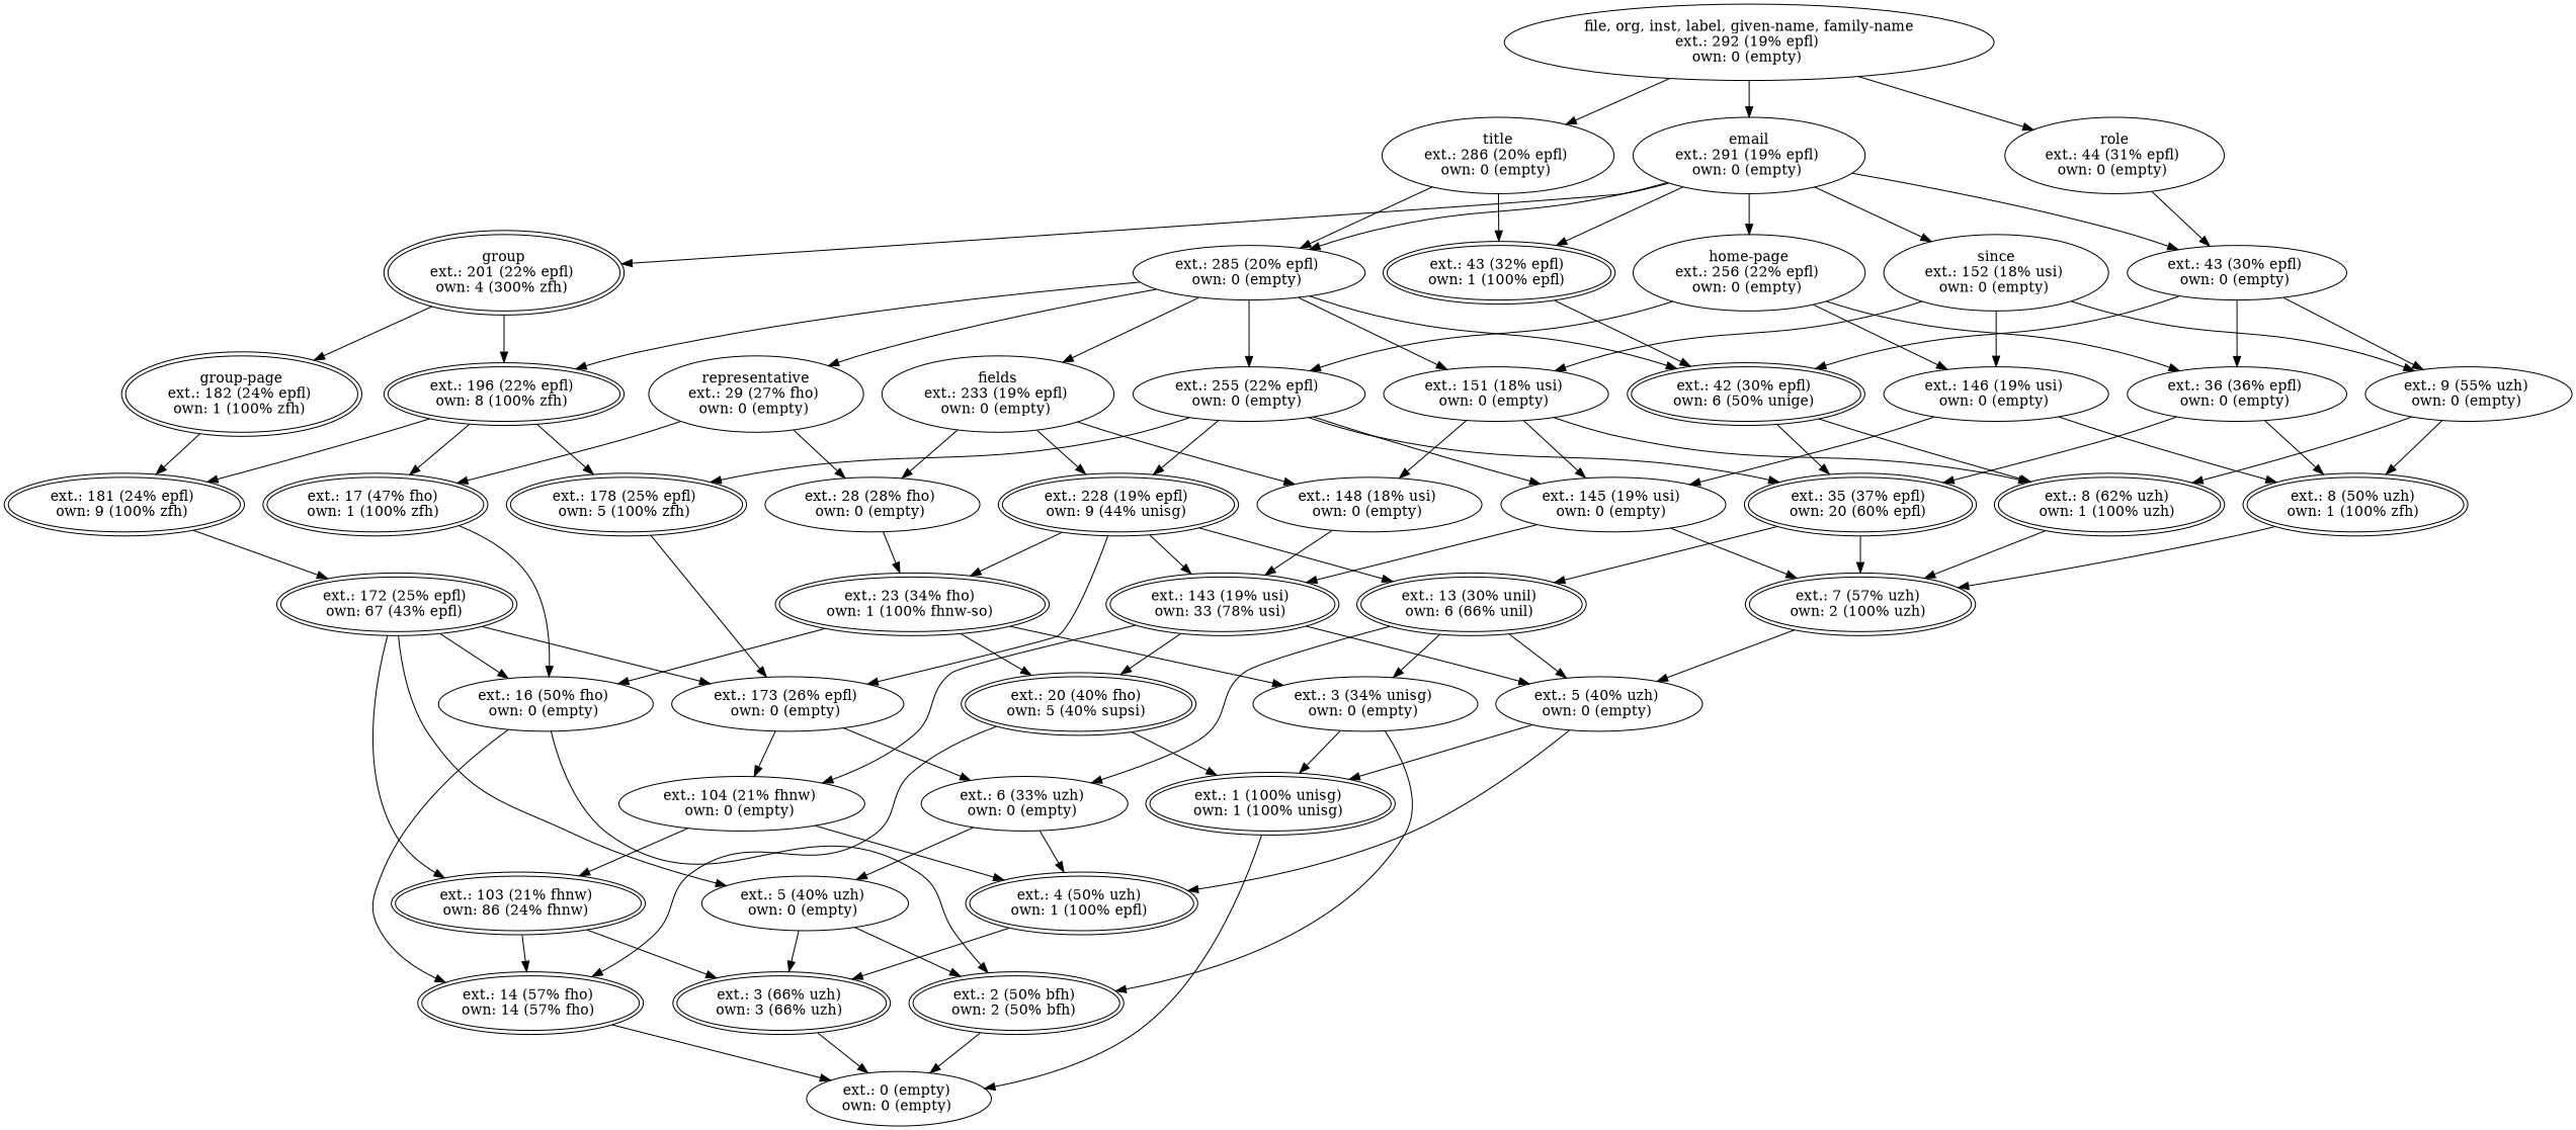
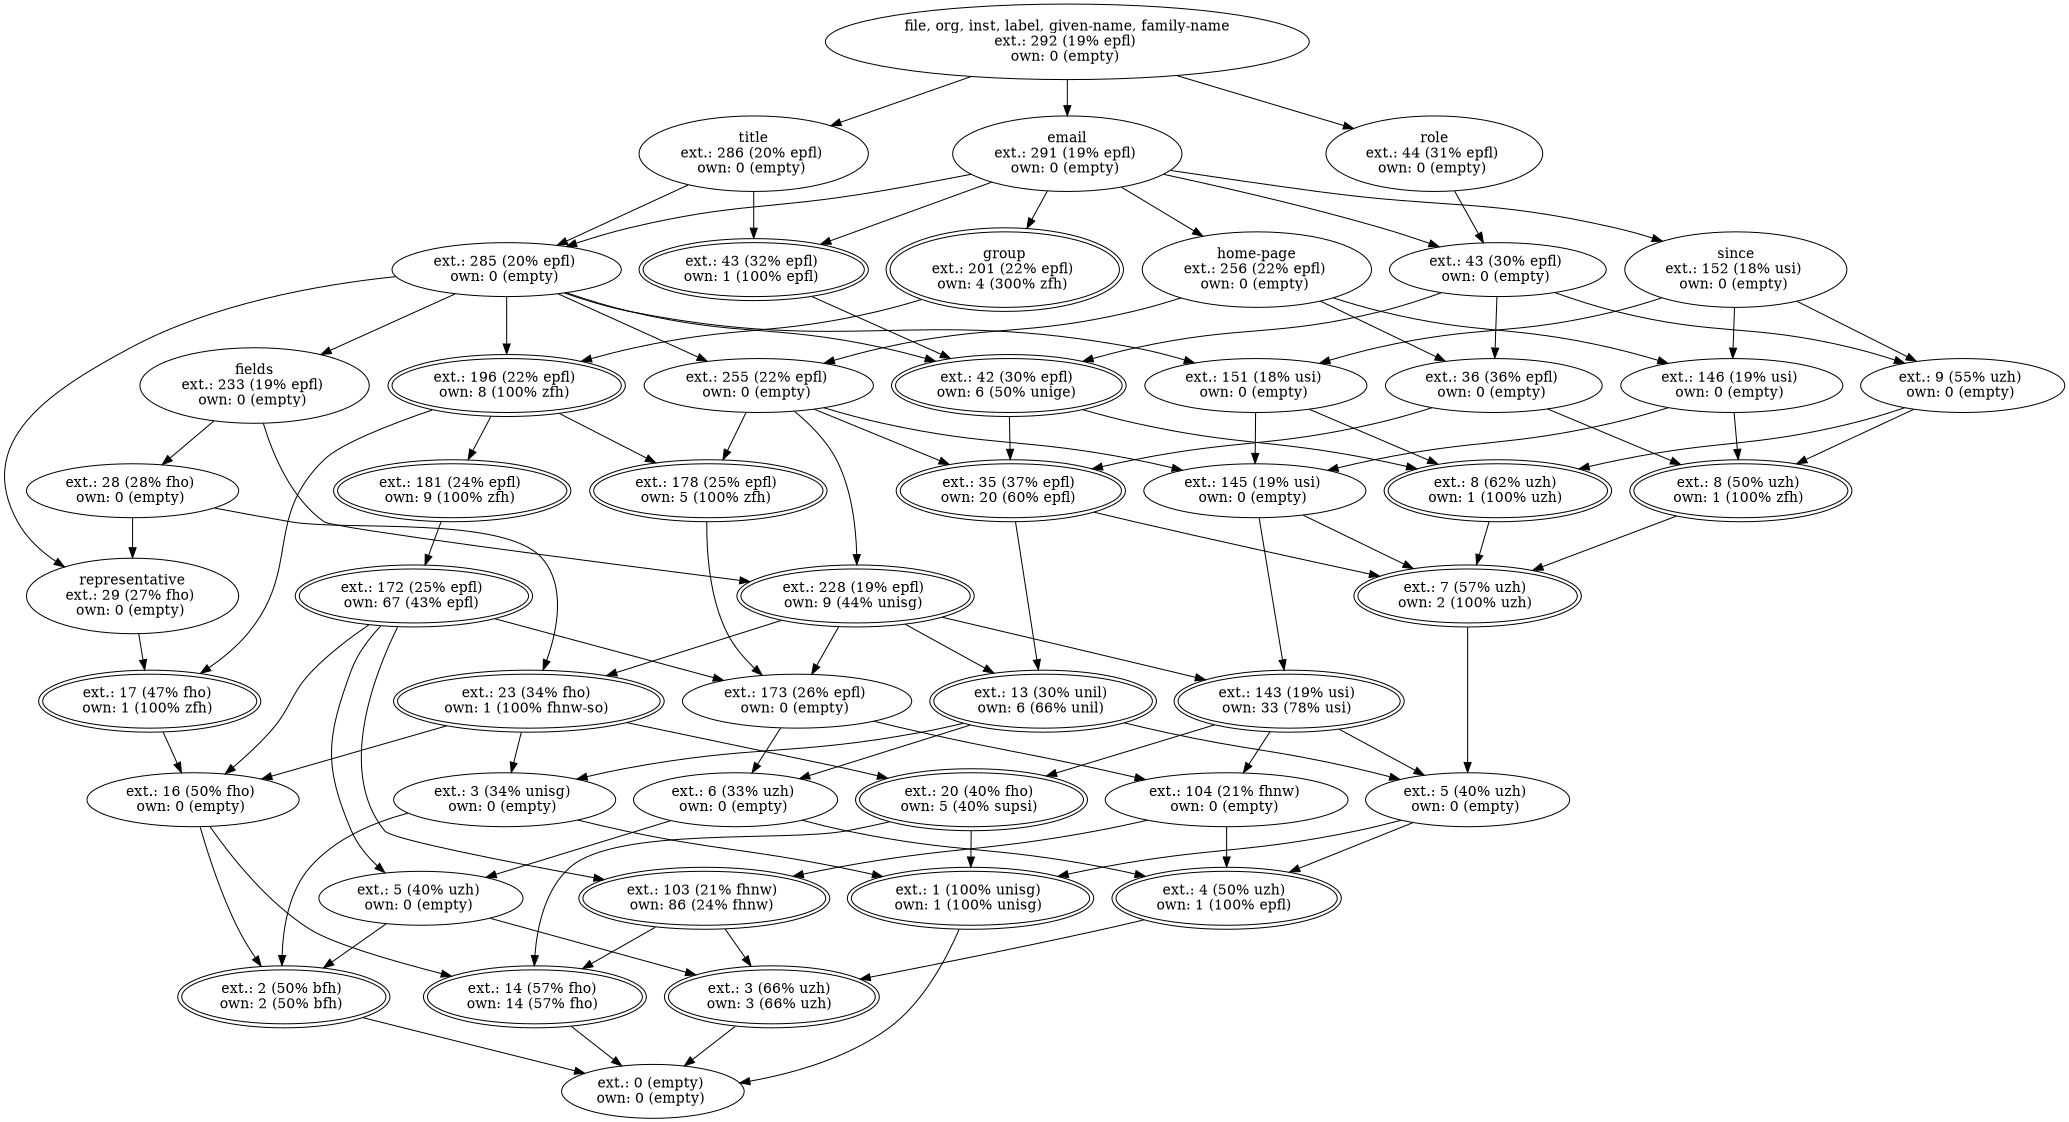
  digraph {
    n1 [label="file, org, inst, label, given-name, family-name\next.: 292 (19% epfl) \nown: 0 (empty) "]
    n2 [label="title\next.: 286 (20% epfl) \nown: 0 (empty) "]
    n3 [label="role\next.: 44 (31% epfl) \nown: 0 (empty) "]
    n4 [label="email\next.: 291 (19% epfl) \nown: 0 (empty) "]
    n5 [label="ext.: 43 (32% epfl) \nown: 1 (100% epfl) " peripheries=2]
    n6 [label="ext.: 285 (20% epfl) \nown: 0 (empty) "]
    n7 [label="ext.: 43 (30% epfl) \nown: 0 (empty) "]
    n8 [label="home-page\next.: 256 (22% epfl) \nown: 0 (empty) "]
    n9 [label="since\next.: 152 (18% usi) \nown: 0 (empty) "]
    n10 [label="group\next.: 201 (22% epfl) \nown: 4 (300% zfh) " peripheries=2]
    n11 [label="ext.: 103 (21% fhnw) \nown: 86 (24% fhnw) " peripheries=2]
    n12 [label="ext.: 14 (57% fho) \nown: 14 (57% fho) " peripheries=2]
    n13 [label="ext.: 3 (66% uzh) \nown: 3 (66% uzh) " peripheries=2]
    n14 [label="ext.: 0 (empty) \nown: 0 (empty) "]
    n15 [label="ext.: 172 (25% epfl) \nown: 67 (43% epfl) " peripheries=2]
    n16 [label="ext.: 16 (50% fho) \nown: 0 (empty) "]
    n17 [label="ext.: 5 (40% uzh) \nown: 0 (empty) "]
    n18 [label="ext.: 173 (26% epfl) \nown: 0 (empty) "]
    n19 [label="ext.: 2 (50% bfh) \nown: 2 (50% bfh) " peripheries=2]
    n20 [label="ext.: 104 (21% fhnw) \nown: 0 (empty) "]
    n21 [label="ext.: 4 (50% uzh) \nown: 1 (100% epfl) " peripheries=2]
    n22 [label="ext.: 6 (33% uzh) \nown: 0 (empty) "]
    n23 [label="ext.: 255 (22% epfl) \nown: 0 (empty) "]
    n24 [label="ext.: 35 (37% epfl) \nown: 20 (60% epfl) " peripheries=2]
    n25 [label="ext.: 228 (19% epfl) \nown: 9 (44% unisg) " peripheries=2]
    n26 [label="ext.: 145 (19% usi) \nown: 0 (empty) "]
    n27 [label="ext.: 178 (25% epfl) \nown: 5 (100% zfh) " peripheries=2]
    n28 [label="ext.: 13 (30% unil) \nown: 6 (66% unil) " peripheries=2]
    n29 [label="ext.: 7 (57% uzh) \nown: 2 (100% uzh) " peripheries=2]
    n30 [label="ext.: 143 (19% usi) \nown: 33 (78% usi) " peripheries=2]
    n31 [label="ext.: 23 (34% fho) \nown: 1 (100% fhnw-so) " peripheries=2]
    n32 [label="ext.: 5 (40% uzh) \nown: 0 (empty) "]
    n33 [label="ext.: 3 (34% unisg) \nown: 0 (empty) "]
    n34 [label="ext.: 42 (30% epfl) \nown: 6 (50% unige) " peripheries=2]
    n35 [label="fields\next.: 233 (19% epfl) \nown: 0 (empty) "]
    n36 [label="ext.: 151 (18% usi) \nown: 0 (empty) "]
    n37 [label="ext.: 196 (22% epfl) \nown: 8 (100% zfh) " peripheries=2]
    n38 [label="representative\next.: 29 (27% fho) \nown: 0 (empty) "]
    n39 [label="ext.: 8 (62% uzh) \nown: 1 (100% uzh) " peripheries=2]
    n40 [label="ext.: 20 (40% fho) \nown: 5 (40% supsi) " peripheries=2]
    n41 [label="ext.: 1 (100% unisg) \nown: 1 (100% unisg) " peripheries=2]
-   n42 [label="ext.: 148 (18% usi) \nown: 0 (empty) "]
    n43 [label="ext.: 28 (28% fho) \nown: 0 (empty) "]
    n44 [label="ext.: 181 (24% epfl) \nown: 9 (100% zfh) " peripheries=2]
    n45 [label="ext.: 17 (47% fho) \nown: 1 (100% zfh) " peripheries=2]
    n46 [label="ext.: 146 (19% usi) \nown: 0 (empty) "]
    n47 [label="ext.: 8 (50% uzh) \nown: 1 (100% zfh) " peripheries=2]
    n48 [label="ext.: 36 (36% epfl) \nown: 0 (empty) "]
    n49 [label="ext.: 9 (55% uzh) \nown: 0 (empty) "]
-   n50 [label="group-page\next.: 182 (24% epfl) \nown: 1 (100% zfh) " peripheries=2]
    n1 -> n2
    n1 -> n3
    n1 -> n4
    n2 -> n5
    n2 -> n6
    n3 -> n7
    n4 -> n5
    n4 -> n6
    n4 -> n7
    n4 -> n8
    n4 -> n9
    n4 -> n10
    n5 -> n34
    n6 -> n23
    n6 -> n34
    n6 -> n35
    n6 -> n36
    n6 -> n37
    n6 -> n38
    n7 -> n34
    n7 -> n48
    n7 -> n49
    n8 -> n23
    n8 -> n46
    n8 -> n48
    n9 -> n36
    n9 -> n46
    n9 -> n49
    n10 -> n37
-   n10 -> n50
    n11 -> n12
    n11 -> n13
    n12 -> n14
    n13 -> n14
    n15 -> n11
    n15 -> n16
    n15 -> n17
    n15 -> n18
    n16 -> n12
    n16 -> n19
    n17 -> n13
    n17 -> n19
    n18 -> n20
    n18 -> n22
    n19 -> n14
    n20 -> n11
    n20 -> n21
    n21 -> n13
    n22 -> n17
    n22 -> n21
    n23 -> n24
    n23 -> n25
    n23 -> n26
    n23 -> n27
    n24 -> n28
    n24 -> n29
    n25 -> n18
    n25 -> n28
    n25 -> n30
    n25 -> n31
    n26 -> n29
    n26 -> n30
    n27 -> n18
    n28 -> n22
    n28 -> n32
    n28 -> n33
    n29 -> n32
    n30 -> n20
    n30 -> n32
    n30 -> n40
    n31 -> n16
    n31 -> n33
    n31 -> n40
    n32 -> n21
    n32 -> n41
    n33 -> n19
    n33 -> n41
    n34 -> n24
    n34 -> n39
    n35 -> n25
-   n35 -> n42
    n35 -> n43
    n36 -> n26
    n36 -> n39
-   n36 -> n42
    n37 -> n27
    n37 -> n44
    n37 -> n45
-   n38 -> n43
+   n43 -> n38
    n38 -> n45
    n39 -> n29
    n40 -> n12
    n40 -> n41
    n41 -> n14
-   n42 -> n30
    n43 -> n31
    n44 -> n15
    n45 -> n16
    n46 -> n26
    n46 -> n47
    n47 -> n29
    n48 -> n24
    n48 -> n47
    n49 -> n39
    n49 -> n47
-   n50 -> n44
  }
